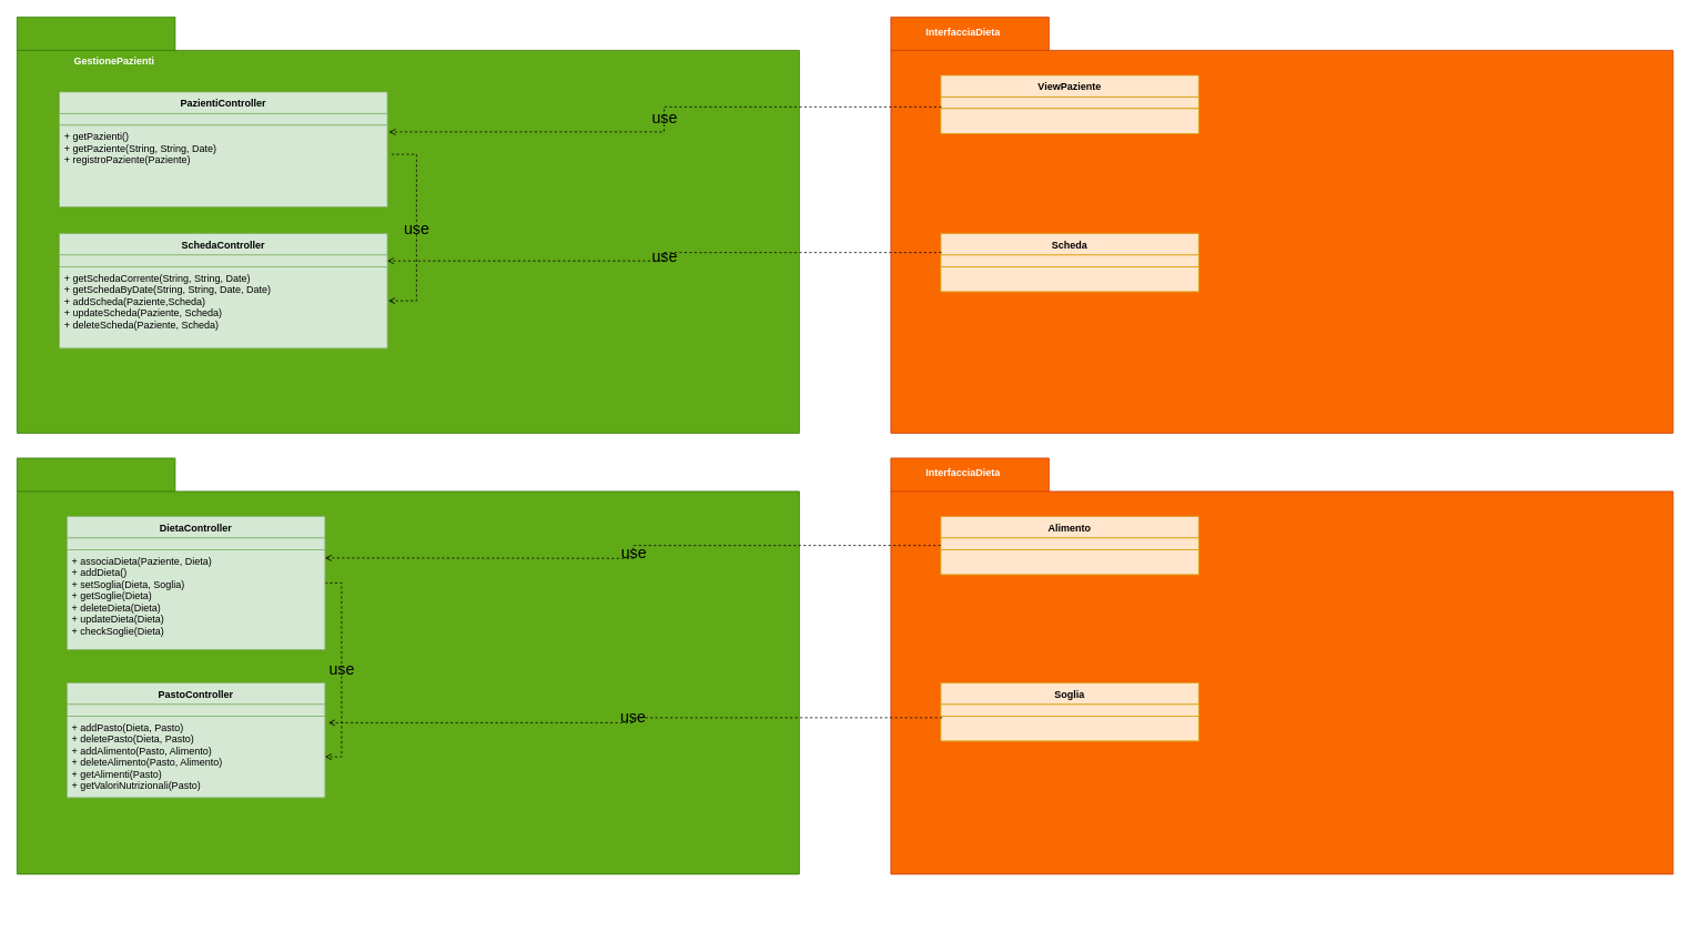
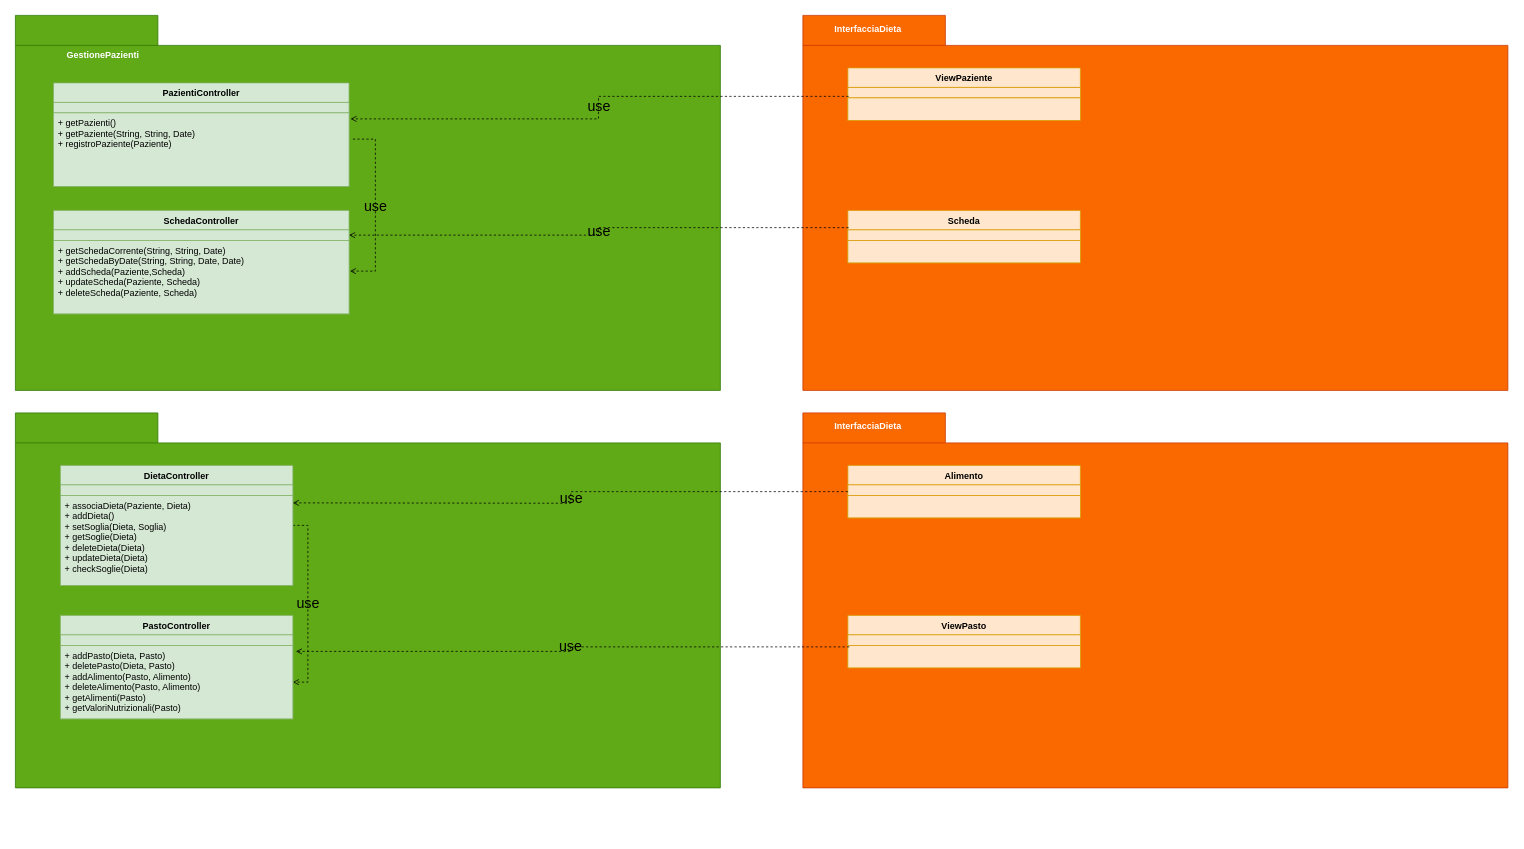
  <mxCell id="0" />
  <mxCell id="1" parent="0" />
  <mxCell id="2" value="" style="group" parent="1" vertex="1" connectable="0"><mxGeometry x="20" width="940" height="500" as="geometry" y="20" /></mxCell>
  <mxCell id="3" value="" style="shape=folder;fontStyle=1;spacingTop=10;tabWidth=190;tabHeight=40;tabPosition=left;html=1;fillColor=#60a917;strokeColor=#2D7600;fontColor=#ffffff;" parent="2" vertex="1"><mxGeometry width="940" height="500" as="geometry" /></mxCell>
  <mxCell id="4" value="GestionePazienti" style="text;align=center;fontStyle=1;verticalAlign=middle;spacingLeft=3;spacingRight=3;rotatable=0;points=[[0,0.5],[1,0.5]];portConstraint=eastwest;fontColor=#FFFFFF;" parent="2" vertex="1"><mxGeometry x="47.209" y="35.845" width="139.535" height="33.333" as="geometry" /></mxCell>
  <mxCell id="5" value="PazientiController" style="swimlane;fontStyle=1;align=center;verticalAlign=top;childLayout=stackLayout;horizontal=1;startSize=26;horizontalStack=0;resizeParent=1;resizeParentMax=0;resizeLast=0;collapsible=1;marginBottom=0;fillColor=#d5e8d4;strokeColor=#82b366;" parent="2" vertex="1"><mxGeometry x="50.847" y="90" width="394.068" height="138" as="geometry" /></mxCell>
  <mxCell id="6" value="" style="text;align=left;verticalAlign=top;spacingLeft=4;spacingRight=4;overflow=hidden;rotatable=0;points=[[0,0.5],[1,0.5]];portConstraint=eastwest;fillColor=#d5e8d4;strokeColor=#82b366;" parent="5" vertex="1"><mxGeometry y="26" width="394.068" height="14" as="geometry" /></mxCell>
  <mxCell id="7" value="+ getPazienti()&#10;+ getPaziente(String, String, Date)&#10;+ registroPaziente(Paziente)&#10;&#10;&#10;&#10;" style="text;strokeColor=#82b366;fillColor=#d5e8d4;align=left;verticalAlign=top;spacingLeft=4;spacingRight=4;overflow=hidden;rotatable=0;points=[[0,0.5],[1,0.5]];portConstraint=eastwest;" parent="5" vertex="1"><mxGeometry y="40" width="394.068" height="98" as="geometry" /></mxCell>
  <mxCell id="8" value="SchedaController" style="swimlane;fontStyle=1;align=center;verticalAlign=top;childLayout=stackLayout;horizontal=1;startSize=26;horizontalStack=0;resizeParent=1;resizeParentMax=0;resizeLast=0;collapsible=1;marginBottom=0;fillColor=#d5e8d4;strokeColor=#82b366;" parent="2" vertex="1"><mxGeometry x="50.847" y="260" width="394.068" height="138" as="geometry" /></mxCell>
  <mxCell id="9" value="" style="text;align=left;verticalAlign=top;spacingLeft=4;spacingRight=4;overflow=hidden;rotatable=0;points=[[0,0.5],[1,0.5]];portConstraint=eastwest;fillColor=#d5e8d4;strokeColor=#82b366;" parent="8" vertex="1"><mxGeometry y="26" width="394.068" height="14" as="geometry" /></mxCell>
  <mxCell id="10" value="+ getSchedaCorrente(String, String, Date)&#10;+ getSchedaByDate(String, String, Date, Date)&#10;+ addScheda(Paziente,Scheda)&#10;+ updateScheda(Paziente, Scheda)&#10;+ deleteScheda(Paziente, Scheda)&#10;&#10;&#10;" style="text;strokeColor=#82b366;fillColor=#d5e8d4;align=left;verticalAlign=top;spacingLeft=4;spacingRight=4;overflow=hidden;rotatable=0;points=[[0,0.5],[1,0.5]];portConstraint=eastwest;" parent="8" vertex="1"><mxGeometry y="40" width="394.068" height="98" as="geometry" /></mxCell>
  <mxCell id="11" value="use" style="edgeStyle=orthogonalEdgeStyle;rounded=0;orthogonalLoop=1;jettySize=auto;html=1;endArrow=open;endFill=0;dashed=1;labelBackgroundColor=none;exitX=1.013;exitY=0.357;exitDx=0;exitDy=0;entryX=1.003;entryY=0.418;entryDx=0;entryDy=0;fontSize=19;exitPerimeter=0;entryPerimeter=0;" edge="1" parent="2" source="7" target="10"><mxGeometry relative="1" as="geometry"><mxPoint x="380" y="690" as="sourcePoint" /><mxPoint x="380" y="899" as="targetPoint" /><Array as="points"><mxPoint x="480" y="165" /><mxPoint x="480" y="341" /></Array></mxGeometry></mxCell>
  <mxCell id="12" value="" style="group" vertex="1" connectable="0" parent="1"><mxGeometry x="20" y="550" width="940" height="560" as="geometry" /></mxCell>
  <mxCell id="13" value="" style="shape=folder;fontStyle=1;spacingTop=10;tabWidth=190;tabHeight=40;tabPosition=left;html=1;fillColor=#60a917;strokeColor=#2D7600;fontColor=#ffffff;" vertex="1" parent="12"><mxGeometry width="940" height="500" as="geometry" /></mxCell>
  <mxCell id="14" value="use" style="edgeStyle=orthogonalEdgeStyle;rounded=0;orthogonalLoop=1;jettySize=auto;html=1;endArrow=open;endFill=0;dashed=1;labelBackgroundColor=none;exitX=1;exitY=0.5;exitDx=0;exitDy=0;entryX=1;entryY=0.5;entryDx=0;entryDy=0;fontSize=19;" edge="1" parent="12" source="15" target="20"><mxGeometry relative="1" as="geometry" /></mxCell>
  <mxCell id="15" value="DietaController" style="swimlane;fontStyle=1;align=center;verticalAlign=top;childLayout=stackLayout;horizontal=1;startSize=26;horizontalStack=0;resizeParent=1;resizeParentMax=0;resizeLast=0;collapsible=1;marginBottom=0;fillColor=#d5e8d4;strokeColor=#82b366;" vertex="1" parent="12"><mxGeometry x="60" y="70" width="310" height="160" as="geometry" /></mxCell>
  <mxCell id="16" value="" style="text;align=left;verticalAlign=top;spacingLeft=4;spacingRight=4;overflow=hidden;rotatable=0;points=[[0,0.5],[1,0.5]];portConstraint=eastwest;fillColor=#d5e8d4;strokeColor=#82b366;" vertex="1" parent="15"><mxGeometry y="26" width="310" height="14" as="geometry" /></mxCell>
  <mxCell id="17" value="+ associaDieta(Paziente, Dieta)&#10;+ addDieta()&#10;+ setSoglia(Dieta, Soglia)&#10;+ getSoglie(Dieta)&#10;+ deleteDieta(Dieta)&#10;+ updateDieta(Dieta)&#10;+ checkSoglie(Dieta)&#10;&#10;" style="text;strokeColor=#82b366;fillColor=#d5e8d4;align=left;verticalAlign=top;spacingLeft=4;spacingRight=4;overflow=hidden;rotatable=0;points=[[0,0.5],[1,0.5]];portConstraint=eastwest;" vertex="1" parent="15"><mxGeometry y="40" width="310" height="120" as="geometry" /></mxCell>
  <mxCell id="18" value="PastoController" style="swimlane;fontStyle=1;align=center;verticalAlign=top;childLayout=stackLayout;horizontal=1;startSize=26;horizontalStack=0;resizeParent=1;resizeParentMax=0;resizeLast=0;collapsible=1;marginBottom=0;fillColor=#d5e8d4;strokeColor=#82b366;" vertex="1" parent="12"><mxGeometry x="60" y="270" width="310" height="138" as="geometry" /></mxCell>
  <mxCell id="19" value="" style="text;align=left;verticalAlign=top;spacingLeft=4;spacingRight=4;overflow=hidden;rotatable=0;points=[[0,0.5],[1,0.5]];portConstraint=eastwest;fillColor=#d5e8d4;strokeColor=#82b366;" vertex="1" parent="18"><mxGeometry y="26" width="310" height="14" as="geometry" /></mxCell>
  <mxCell id="20" value="+ addPasto(Dieta, Pasto)&#10;+ deletePasto(Dieta, Pasto)&#10;+ addAlimento(Pasto, Alimento)&#10;+ deleteAlimento(Pasto, Alimento)&#10;+ getAlimenti(Pasto)&#10;+ getValoriNutrizionali(Pasto)&#10;&#10;&#10;&#10;&#10;" style="text;strokeColor=#82b366;fillColor=#d5e8d4;align=left;verticalAlign=top;spacingLeft=4;spacingRight=4;overflow=hidden;rotatable=0;points=[[0,0.5],[1,0.5]];portConstraint=eastwest;" vertex="1" parent="18"><mxGeometry y="40" width="310" height="98" as="geometry" /></mxCell>
  <mxCell id="21" value="" style="group;fillColor=none;" vertex="1" connectable="0" parent="1"><mxGeometry x="1070" y="550" width="940" height="560" as="geometry" /></mxCell>
  <mxCell id="22" value="" style="shape=folder;fontStyle=1;spacingTop=10;tabWidth=190;tabHeight=40;tabPosition=left;html=1;fillColor=#fa6800;strokeColor=#C73500;fontColor=#000000;" vertex="1" parent="21"><mxGeometry width="940" height="500" as="geometry" /></mxCell>
  <mxCell id="23" value="InterfacciaDieta" style="text;align=center;fontStyle=1;verticalAlign=middle;spacingLeft=3;spacingRight=3;rotatable=0;points=[[0,0.5],[1,0.5]];portConstraint=eastwest;fontColor=#FFFFFF;" vertex="1" parent="21"><mxGeometry x="17.209" y="0.845" width="139.535" height="33.333" as="geometry" /></mxCell>
  <mxCell id="24" value="Alimento" style="swimlane;fontStyle=1;align=center;verticalAlign=top;childLayout=stackLayout;horizontal=1;startSize=26;horizontalStack=0;resizeParent=1;resizeParentMax=0;resizeLast=0;collapsible=1;marginBottom=0;fillColor=#ffe6cc;strokeColor=#d79b00;" vertex="1" parent="21"><mxGeometry x="60" y="70" width="310" height="70" as="geometry" /></mxCell>
  <mxCell id="25" value="" style="text;align=left;verticalAlign=top;spacingLeft=4;spacingRight=4;overflow=hidden;rotatable=0;points=[[0,0.5],[1,0.5]];portConstraint=eastwest;fillColor=#ffe6cc;strokeColor=#d79b00;" vertex="1" parent="24"><mxGeometry y="26" width="310" height="14" as="geometry" /></mxCell>
  <mxCell id="26" value="" style="text;strokeColor=#d79b00;fillColor=#ffe6cc;align=left;verticalAlign=top;spacingLeft=4;spacingRight=4;overflow=hidden;rotatable=0;points=[[0,0.5],[1,0.5]];portConstraint=eastwest;" vertex="1" parent="24"><mxGeometry y="40" width="310" height="30" as="geometry" /></mxCell>
- <mxCell id="27" value="Soglia" style="swimlane;fontStyle=1;align=center;verticalAlign=top;childLayout=stackLayout;horizontal=1;startSize=26;horizontalStack=0;resizeParent=1;resizeParentMax=0;resizeLast=0;collapsible=1;marginBottom=0;fillColor=#ffe6cc;strokeColor=#d79b00;" vertex="1" parent="21"><mxGeometry x="60" y="270" width="310" height="70" as="geometry" /></mxCell>
+ <mxCell id="27" value="ViewPasto" style="swimlane;fontStyle=1;align=center;verticalAlign=top;childLayout=stackLayout;horizontal=1;startSize=26;horizontalStack=0;resizeParent=1;resizeParentMax=0;resizeLast=0;collapsible=1;marginBottom=0;fillColor=#ffe6cc;strokeColor=#d79b00;" vertex="1" parent="21"><mxGeometry x="60" y="270" width="310" height="70" as="geometry" /></mxCell>
  <mxCell id="28" value="" style="text;align=left;verticalAlign=top;spacingLeft=4;spacingRight=4;overflow=hidden;rotatable=0;points=[[0,0.5],[1,0.5]];portConstraint=eastwest;fillColor=#ffe6cc;strokeColor=#d79b00;" vertex="1" parent="27"><mxGeometry y="26" width="310" height="14" as="geometry" /></mxCell>
  <mxCell id="29" value="&#10;&#10;&#10;&#10;&#10;" style="text;strokeColor=#d79b00;fillColor=#ffe6cc;align=left;verticalAlign=top;spacingLeft=4;spacingRight=4;overflow=hidden;rotatable=0;points=[[0,0.5],[1,0.5]];portConstraint=eastwest;" vertex="1" parent="27"><mxGeometry y="40" width="310" height="30" as="geometry" /></mxCell>
  <mxCell id="30" value="use" style="edgeStyle=orthogonalEdgeStyle;rounded=0;orthogonalLoop=1;jettySize=auto;html=1;labelBackgroundColor=none;fontSize=19;endArrow=open;endFill=0;dashed=1;" edge="1" parent="1" source="24"><mxGeometry relative="1" as="geometry"><mxPoint x="390" y="670" as="targetPoint" /></mxGeometry></mxCell>
  <mxCell id="31" value="use" style="edgeStyle=orthogonalEdgeStyle;rounded=0;orthogonalLoop=1;jettySize=auto;html=1;labelBackgroundColor=none;fontSize=19;endArrow=open;endFill=0;dashed=1;exitX=0.006;exitY=0.067;exitDx=0;exitDy=0;exitPerimeter=0;entryX=1.013;entryY=0.082;entryDx=0;entryDy=0;entryPerimeter=0;" edge="1" parent="1" source="29" target="20"><mxGeometry relative="1" as="geometry"><mxPoint x="400" y="680" as="targetPoint" /><mxPoint x="1140" y="665" as="sourcePoint" /></mxGeometry></mxCell>
  <mxCell id="32" value="" style="group;fillColor=none;" vertex="1" connectable="0" parent="1"><mxGeometry x="1070" width="940" height="560" as="geometry" y="20" /></mxCell>
  <mxCell id="33" value="" style="shape=folder;fontStyle=1;spacingTop=10;tabWidth=190;tabHeight=40;tabPosition=left;html=1;fillColor=#fa6800;strokeColor=#C73500;fontColor=#000000;" vertex="1" parent="32"><mxGeometry width="940" height="500" as="geometry" /></mxCell>
  <mxCell id="34" value="InterfacciaDieta" style="text;align=center;fontStyle=1;verticalAlign=middle;spacingLeft=3;spacingRight=3;rotatable=0;points=[[0,0.5],[1,0.5]];portConstraint=eastwest;fontColor=#FFFFFF;" vertex="1" parent="32"><mxGeometry x="17.209" y="0.845" width="139.535" height="33.333" as="geometry" /></mxCell>
  <mxCell id="35" value="ViewPaziente" style="swimlane;fontStyle=1;align=center;verticalAlign=top;childLayout=stackLayout;horizontal=1;startSize=26;horizontalStack=0;resizeParent=1;resizeParentMax=0;resizeLast=0;collapsible=1;marginBottom=0;fillColor=#ffe6cc;strokeColor=#d79b00;" vertex="1" parent="32"><mxGeometry x="60" y="70" width="310" height="70" as="geometry" /></mxCell>
  <mxCell id="36" value="" style="text;align=left;verticalAlign=top;spacingLeft=4;spacingRight=4;overflow=hidden;rotatable=0;points=[[0,0.5],[1,0.5]];portConstraint=eastwest;fillColor=#ffe6cc;strokeColor=#d79b00;" vertex="1" parent="35"><mxGeometry y="26" width="310" height="14" as="geometry" /></mxCell>
  <mxCell id="37" value="" style="text;strokeColor=#d79b00;fillColor=#ffe6cc;align=left;verticalAlign=top;spacingLeft=4;spacingRight=4;overflow=hidden;rotatable=0;points=[[0,0.5],[1,0.5]];portConstraint=eastwest;" vertex="1" parent="35"><mxGeometry y="40" width="310" height="30" as="geometry" /></mxCell>
  <mxCell id="38" value="Scheda" style="swimlane;fontStyle=1;align=center;verticalAlign=top;childLayout=stackLayout;horizontal=1;startSize=26;horizontalStack=0;resizeParent=1;resizeParentMax=0;resizeLast=0;collapsible=1;marginBottom=0;fillColor=#ffe6cc;strokeColor=#d79b00;" vertex="1" parent="32"><mxGeometry x="60" y="260" width="310" height="70" as="geometry" /></mxCell>
  <mxCell id="39" value="" style="text;align=left;verticalAlign=top;spacingLeft=4;spacingRight=4;overflow=hidden;rotatable=0;points=[[0,0.5],[1,0.5]];portConstraint=eastwest;fillColor=#ffe6cc;strokeColor=#d79b00;" vertex="1" parent="38"><mxGeometry y="26" width="310" height="14" as="geometry" /></mxCell>
  <mxCell id="40" value="&#10;&#10;&#10;&#10;&#10;" style="text;strokeColor=#d79b00;fillColor=#ffe6cc;align=left;verticalAlign=top;spacingLeft=4;spacingRight=4;overflow=hidden;rotatable=0;points=[[0,0.5],[1,0.5]];portConstraint=eastwest;" vertex="1" parent="38"><mxGeometry y="40" width="310" height="30" as="geometry" /></mxCell>
  <mxCell id="41" value="use" style="edgeStyle=orthogonalEdgeStyle;rounded=0;orthogonalLoop=1;jettySize=auto;html=1;labelBackgroundColor=none;fontSize=19;endArrow=open;endFill=0;dashed=1;exitX=0.003;exitY=-0.067;exitDx=0;exitDy=0;exitPerimeter=0;entryX=1.005;entryY=0.082;entryDx=0;entryDy=0;entryPerimeter=0;" edge="1" parent="1" source="37" target="7"><mxGeometry relative="1" as="geometry"><mxPoint x="400" y="140" as="targetPoint" /><mxPoint x="1140" y="125" as="sourcePoint" /></mxGeometry></mxCell>
  <mxCell id="42" value="use" style="edgeStyle=orthogonalEdgeStyle;rounded=0;orthogonalLoop=1;jettySize=auto;html=1;labelBackgroundColor=none;fontSize=19;endArrow=open;endFill=0;dashed=1;exitX=0.003;exitY=-0.214;exitDx=0;exitDy=0;exitPerimeter=0;entryX=1;entryY=0.5;entryDx=0;entryDy=0;" edge="1" parent="1" source="39" target="9"><mxGeometry relative="1" as="geometry"><mxPoint x="476.886" y="168.036" as="targetPoint" /><mxPoint x="1140.93" y="137.99" as="sourcePoint" /></mxGeometry></mxCell>
